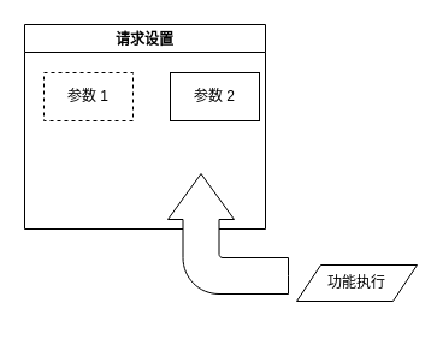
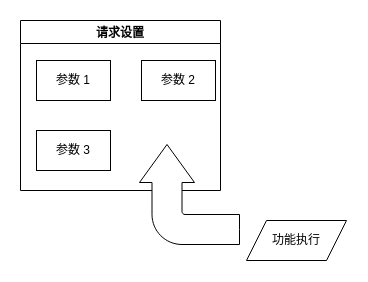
  <mxCell id="0" />
  <mxCell id="1" parent="0" />
  <mxCell id="2" value="请求设置" style="swimlane;" vertex="1" parent="1"><mxGeometry x="20" y="20" width="200" height="170" as="geometry" /></mxCell>
- <mxCell id="3" value="参数 1" style="whiteSpace=wrap;html=1;align=center;dashed=1;" vertex="1" parent="2"><mxGeometry x="16" y="40" width="74" height="40" as="geometry" /></mxCell>
+ <mxCell id="3" value="参数 1" style="whiteSpace=wrap;html=1;align=center;" vertex="1" parent="2"><mxGeometry x="16" y="40" width="74" height="40" as="geometry" /></mxCell>
  <mxCell id="4" value="参数 2" style="whiteSpace=wrap;html=1;align=center;" vertex="1" parent="2"><mxGeometry x="121" y="40" width="74" height="40" as="geometry" /></mxCell>
- <mxCell id="6" value="功能执行" style="whiteSpace=wrap;html=1;align=center;shape=parallelogram;perimeter=parallelogramPerimeter;fixedSize=1;" vertex="1" parent="1"><mxGeometry x="246" y="220" width="100" height="30" as="geometry" /></mxCell>
+ <mxCell id="5" value="参数 3" style="whiteSpace=wrap;html=1;align=center;" vertex="1" parent="2"><mxGeometry x="16" y="110" width="74" height="40" as="geometry" /></mxCell>
+ <mxCell id="6" value="功能执行" style="whiteSpace=wrap;html=1;align=center;shape=parallelogram;perimeter=parallelogramPerimeter;fixedSize=1;" vertex="1" parent="1"><mxGeometry x="246" y="220" width="100" height="40" as="geometry" /></mxCell>
  <mxCell id="7" value="" style="html=1;shadow=0;dashed=0;align=center;verticalAlign=middle;shape=mxgraph.arrows2.bendArrow;dy=15;dx=38;notch=0;arrowHead=55;rounded=1;direction=north;" vertex="1" parent="1"><mxGeometry x="139" y="144" width="100" height="100" as="geometry" /></mxCell>
